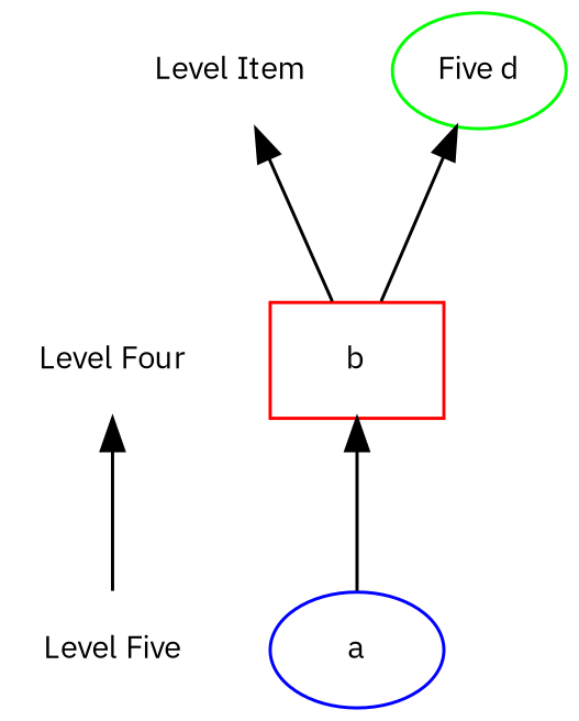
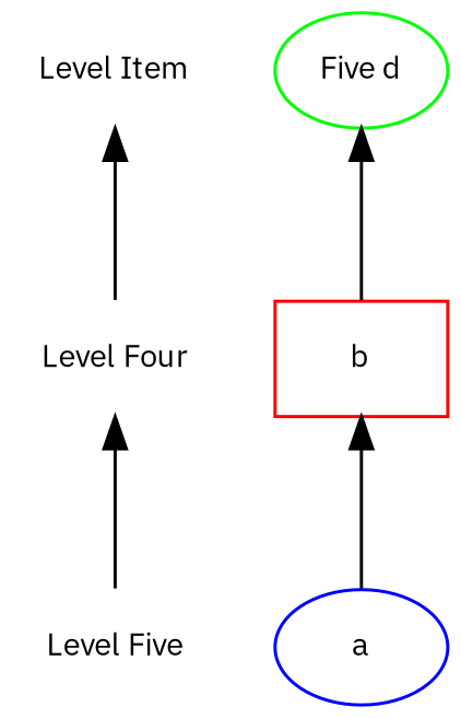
  digraph {
    concentrate=true
    fontname="IBM Plex Sans"
    rankdir=BT
    ranksep=.75
    node [fontname="IBM Plex Sans" fontsize=10 shape=plaintext]
    edge [fontname="IBM Plex Sans" fontsize=8]
    "Level Five"
    n2 [color=blue label=a shape=ellipse]
    "Level Four"
    n4 [color=red label=b shape=rectangle]
    n5 [label="Level Item"]
    n6 [color=green label="Five d" shape=ellipse]
    subgraph sub_1 {
      rank=same
      "Level Five"
      n2
    }
    subgraph sub_2 {
      rank=same
      "Level Four"
      n4
    }
    subgraph sub_3 {
      rank=same
      n5
      n6
    }
    "Level Five" -> "Level Four"
    n2 -> n4
-   n4 -> n5
+   "Level Four" -> n5
    n4 -> n6
  }
